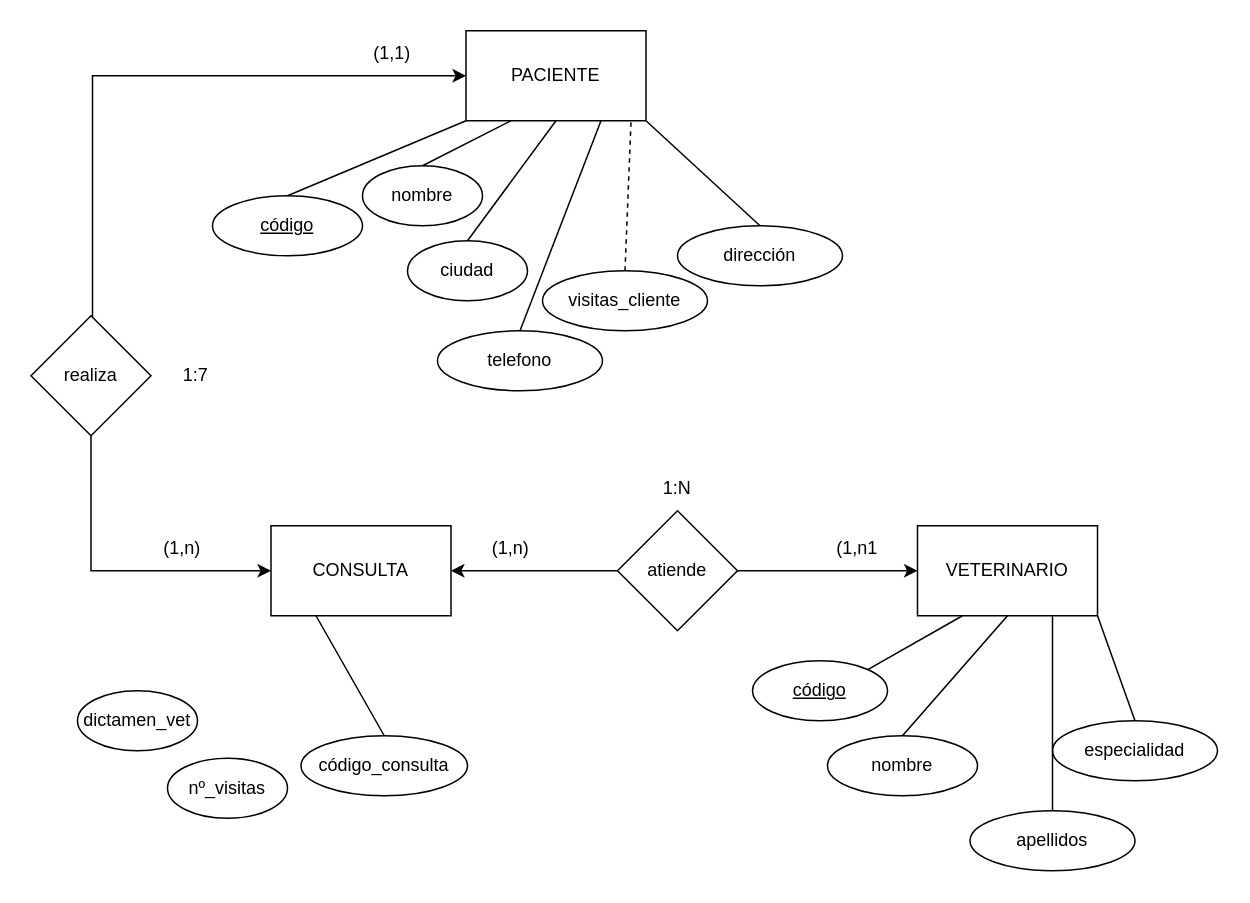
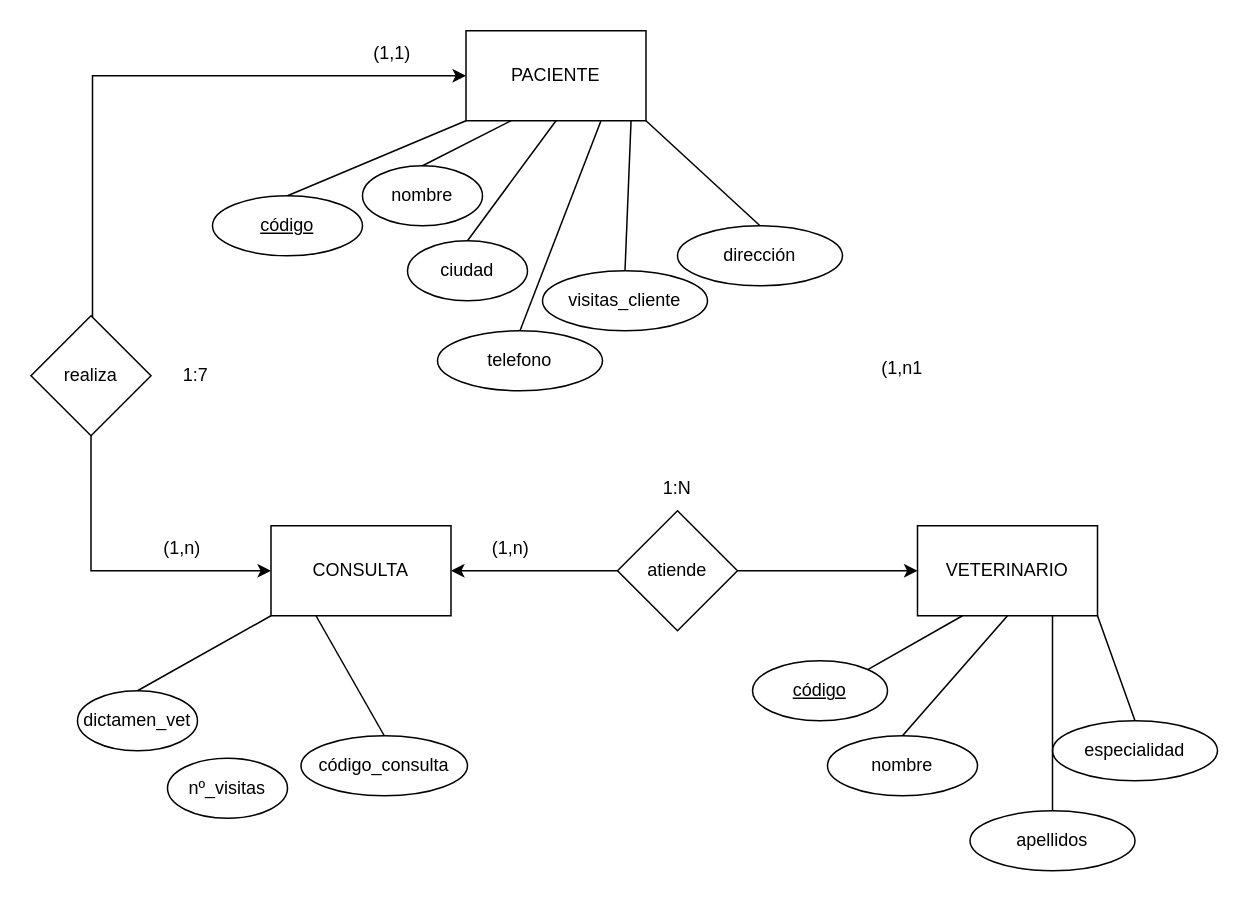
  <mxCell id="0" />
  <mxCell id="1" parent="0" />
  <mxCell id="2" value="CONSULTA" style="rounded=0;whiteSpace=wrap;html=1;" parent="1" vertex="1"><mxGeometry x="180" y="350" width="120" height="60" as="geometry" /></mxCell>
  <mxCell id="3" value="VETERINARIO" style="rounded=0;whiteSpace=wrap;html=1;" parent="1" vertex="1"><mxGeometry x="611" y="350" width="120" height="60" as="geometry" /></mxCell>
  <mxCell id="4" value="PACIENTE" style="rounded=0;whiteSpace=wrap;html=1;" parent="1" vertex="1"><mxGeometry x="310" y="20" width="120" height="60" as="geometry" /></mxCell>
  <mxCell id="5" style="edgeStyle=orthogonalEdgeStyle;rounded=0;orthogonalLoop=1;jettySize=auto;html=1;entryX=1;entryY=0.5;entryDx=0;entryDy=0;" edge="1" parent="1" source="7" target="2"><mxGeometry relative="1" as="geometry"><mxPoint x="311" y="380" as="targetPoint" /></mxGeometry></mxCell>
  <mxCell id="6" style="edgeStyle=orthogonalEdgeStyle;rounded=0;orthogonalLoop=1;jettySize=auto;html=1;entryX=0;entryY=0.5;entryDx=0;entryDy=0;" edge="1" parent="1" source="7" target="3"><mxGeometry relative="1" as="geometry" /></mxCell>
  <mxCell id="7" value="atiende" style="rhombus;whiteSpace=wrap;html=1;" parent="1" vertex="1"><mxGeometry x="411" y="340" width="80" height="80" as="geometry" /></mxCell>
  <mxCell id="8" style="edgeStyle=orthogonalEdgeStyle;rounded=0;orthogonalLoop=1;jettySize=auto;html=1;exitX=0.5;exitY=1;exitDx=0;exitDy=0;entryX=0;entryY=0.5;entryDx=0;entryDy=0;" parent="1" source="10" edge="1" target="2"><mxGeometry relative="1" as="geometry"><mxPoint x="236" y="290" as="targetPoint" /><mxPoint x="61" y="300" as="sourcePoint" /></mxGeometry></mxCell>
  <mxCell id="9" style="edgeStyle=orthogonalEdgeStyle;rounded=0;orthogonalLoop=1;jettySize=auto;html=1;entryX=0;entryY=0.5;entryDx=0;entryDy=0;" edge="1" parent="1" source="10" target="4"><mxGeometry relative="1" as="geometry"><Array as="points"><mxPoint x="61" y="50" /></Array></mxGeometry></mxCell>
  <mxCell id="10" value="realiza" style="rhombus;whiteSpace=wrap;html=1;" parent="1" vertex="1"><mxGeometry x="20" y="210" width="80" height="80" as="geometry" /></mxCell>
  <mxCell id="11" value="dictamen_vet" style="ellipse;whiteSpace=wrap;html=1;" parent="1" vertex="1"><mxGeometry x="51" y="460" width="80" height="40" as="geometry" /></mxCell>
  <mxCell id="12" value="código_consulta" style="ellipse;whiteSpace=wrap;html=1;" parent="1" vertex="1"><mxGeometry x="200" y="490" width="111" height="40" as="geometry" /></mxCell>
  <mxCell id="13" value="&lt;u&gt;código&lt;/u&gt;" style="ellipse;whiteSpace=wrap;html=1;" parent="1" vertex="1"><mxGeometry x="141" y="130" width="100" height="40" as="geometry" /></mxCell>
  <mxCell id="14" value="nombre" style="ellipse;whiteSpace=wrap;html=1;" parent="1" vertex="1"><mxGeometry x="241" y="110" width="80" height="40" as="geometry" /></mxCell>
  <mxCell id="15" value="ciudad" style="ellipse;whiteSpace=wrap;html=1;" parent="1" vertex="1"><mxGeometry x="271" y="160" width="80" height="40" as="geometry" /></mxCell>
  <mxCell id="16" value="telefono" style="ellipse;whiteSpace=wrap;html=1;" parent="1" vertex="1"><mxGeometry x="291" y="220" width="110" height="40" as="geometry" /></mxCell>
+ <mxCell id="17" value="" style="endArrow=none;html=1;rounded=0;entryX=0;entryY=1;entryDx=0;entryDy=0;exitX=0.5;exitY=0;exitDx=0;exitDy=0;" parent="1" source="11" target="2" edge="1"><mxGeometry width="50" height="50" relative="1" as="geometry"><mxPoint x="140" y="460" as="sourcePoint" /><mxPoint x="216" y="420" as="targetPoint" /></mxGeometry></mxCell>
  <mxCell id="18" value="" style="endArrow=none;html=1;rounded=0;entryX=0.25;entryY=1;entryDx=0;entryDy=0;exitX=0.5;exitY=0;exitDx=0;exitDy=0;" parent="1" source="12" target="2" edge="1"><mxGeometry width="50" height="50" relative="1" as="geometry"><mxPoint x="180" y="470" as="sourcePoint" /><mxPoint x="230" y="420" as="targetPoint" /></mxGeometry></mxCell>
  <mxCell id="19" value="" style="endArrow=none;html=1;rounded=0;entryX=0.75;entryY=1;entryDx=0;entryDy=0;exitX=0.5;exitY=0;exitDx=0;exitDy=0;" parent="1" source="16" target="4" edge="1"><mxGeometry width="50" height="50" relative="1" as="geometry"><mxPoint x="430" y="110" as="sourcePoint" /><mxPoint x="480" y="60" as="targetPoint" /></mxGeometry></mxCell>
  <mxCell id="20" value="" style="endArrow=none;html=1;rounded=0;entryX=0.5;entryY=1;entryDx=0;entryDy=0;exitX=0.5;exitY=0;exitDx=0;exitDy=0;" parent="1" source="15" target="4" edge="1"><mxGeometry width="50" height="50" relative="1" as="geometry"><mxPoint x="330" y="160" as="sourcePoint" /><mxPoint x="380" y="110" as="targetPoint" /></mxGeometry></mxCell>
  <mxCell id="21" value="" style="endArrow=none;html=1;rounded=0;entryX=0.25;entryY=1;entryDx=0;entryDy=0;exitX=0.5;exitY=0;exitDx=0;exitDy=0;" parent="1" source="14" target="4" edge="1"><mxGeometry width="50" height="50" relative="1" as="geometry"><mxPoint x="320" y="155" as="sourcePoint" /><mxPoint x="370" y="105" as="targetPoint" /></mxGeometry></mxCell>
  <mxCell id="22" value="" style="endArrow=none;html=1;rounded=0;entryX=0;entryY=1;entryDx=0;entryDy=0;exitX=0.5;exitY=0;exitDx=0;exitDy=0;" parent="1" source="13" target="4" edge="1"><mxGeometry width="50" height="50" relative="1" as="geometry"><mxPoint x="300" y="150" as="sourcePoint" /><mxPoint x="350" y="100" as="targetPoint" /></mxGeometry></mxCell>
  <mxCell id="23" value="nombre" style="ellipse;whiteSpace=wrap;html=1;" vertex="1" parent="1"><mxGeometry x="551" y="490" width="100" height="40" as="geometry" /></mxCell>
  <mxCell id="24" value="apellidos" style="ellipse;whiteSpace=wrap;html=1;" vertex="1" parent="1"><mxGeometry x="646" y="540" width="110" height="40" as="geometry" /></mxCell>
  <mxCell id="25" value="especialidad" style="ellipse;whiteSpace=wrap;html=1;" vertex="1" parent="1"><mxGeometry x="701" y="480" width="110" height="40" as="geometry" /></mxCell>
  <mxCell id="26" value="&lt;u&gt;código&lt;/u&gt;" style="ellipse;whiteSpace=wrap;html=1;" vertex="1" parent="1"><mxGeometry x="501" y="440" width="90" height="40" as="geometry" /></mxCell>
  <mxCell id="27" value="" style="endArrow=none;html=1;rounded=0;entryX=0.25;entryY=1;entryDx=0;entryDy=0;exitX=1;exitY=0;exitDx=0;exitDy=0;" edge="1" parent="1" source="26" target="3"><mxGeometry width="50" height="50" relative="1" as="geometry"><mxPoint x="651" y="480" as="sourcePoint" /><mxPoint x="701" y="430" as="targetPoint" /><Array as="points" /></mxGeometry></mxCell>
  <mxCell id="28" value="" style="endArrow=none;html=1;rounded=0;entryX=0.5;entryY=1;entryDx=0;entryDy=0;exitX=0.5;exitY=0;exitDx=0;exitDy=0;" edge="1" parent="1" source="23" target="3"><mxGeometry width="50" height="50" relative="1" as="geometry"><mxPoint x="621" y="480" as="sourcePoint" /><mxPoint x="681" y="410" as="targetPoint" /></mxGeometry></mxCell>
  <mxCell id="29" value="" style="endArrow=none;html=1;rounded=0;entryX=0.75;entryY=1;entryDx=0;entryDy=0;exitX=0.5;exitY=0;exitDx=0;exitDy=0;" edge="1" parent="1" source="24" target="3"><mxGeometry width="50" height="50" relative="1" as="geometry"><mxPoint x="671" y="500" as="sourcePoint" /><mxPoint x="721" y="450" as="targetPoint" /></mxGeometry></mxCell>
  <mxCell id="30" value="" style="endArrow=none;html=1;rounded=0;exitX=0.5;exitY=0;exitDx=0;exitDy=0;entryX=1;entryY=1;entryDx=0;entryDy=0;" edge="1" parent="1" source="25" target="3"><mxGeometry width="50" height="50" relative="1" as="geometry"><mxPoint x="701" y="490" as="sourcePoint" /><mxPoint x="751" y="440" as="targetPoint" /></mxGeometry></mxCell>
  <mxCell id="31" value="(1,n)" style="text;html=1;strokeColor=none;fillColor=none;align=center;verticalAlign=middle;whiteSpace=wrap;rounded=0;" vertex="1" parent="1"><mxGeometry x="310" y="350" width="60" height="30" as="geometry" /></mxCell>
- <mxCell id="32" value="&lt;div&gt;(1,n1&lt;/div&gt;" style="text;html=1;strokeColor=none;fillColor=none;align=center;verticalAlign=middle;whiteSpace=wrap;rounded=0;" vertex="1" parent="1"><mxGeometry x="541" y="350" width="60" height="30" as="geometry" /></mxCell>
+ <mxCell id="32" value="&lt;div&gt;(1,n1&lt;/div&gt;" style="text;html=1;strokeColor=none;fillColor=none;align=center;verticalAlign=middle;whiteSpace=wrap;rounded=0;" vertex="1" parent="1"><mxGeometry x="571" y="230" width="60" height="30" as="geometry" /></mxCell>
  <mxCell id="33" value="1:N" style="text;html=1;strokeColor=none;fillColor=none;align=center;verticalAlign=middle;whiteSpace=wrap;rounded=0;" vertex="1" parent="1"><mxGeometry x="421" y="310" width="60" height="30" as="geometry" /></mxCell>
  <mxCell id="34" value="1:7" style="text;html=1;strokeColor=none;fillColor=none;align=center;verticalAlign=middle;whiteSpace=wrap;rounded=0;" vertex="1" parent="1"><mxGeometry x="100" y="235" width="60" height="30" as="geometry" /></mxCell>
  <mxCell id="35" value="(1,n)" style="text;html=1;strokeColor=none;fillColor=none;align=center;verticalAlign=middle;whiteSpace=wrap;rounded=0;" vertex="1" parent="1"><mxGeometry x="91" y="350" width="60" height="30" as="geometry" /></mxCell>
  <mxCell id="36" value="(1,1)" style="text;html=1;strokeColor=none;fillColor=none;align=center;verticalAlign=middle;whiteSpace=wrap;rounded=0;" vertex="1" parent="1"><mxGeometry x="231" y="20" width="60" height="30" as="geometry" /></mxCell>
  <mxCell id="37" value="nº_visitas" style="ellipse;whiteSpace=wrap;html=1;" vertex="1" parent="1"><mxGeometry x="111" y="505" width="80" height="40" as="geometry" /></mxCell>
  <mxCell id="38" value="dirección" style="ellipse;whiteSpace=wrap;html=1;" vertex="1" parent="1"><mxGeometry x="451" y="150" width="110" height="40" as="geometry" /></mxCell>
  <mxCell id="39" value="" style="endArrow=none;html=1;rounded=0;entryX=1;entryY=1;entryDx=0;entryDy=0;exitX=0.5;exitY=0;exitDx=0;exitDy=0;" edge="1" parent="1" source="38" target="4"><mxGeometry width="50" height="50" relative="1" as="geometry"><mxPoint x="410" y="222.5" as="sourcePoint" /><mxPoint x="440" y="97.5" as="targetPoint" /></mxGeometry></mxCell>
  <mxCell id="40" value="visitas_cliente" style="ellipse;whiteSpace=wrap;html=1;" vertex="1" parent="1"><mxGeometry x="361" y="180" width="110" height="40" as="geometry" /></mxCell>
- <mxCell id="41" value="" style="endArrow=none;html=1;rounded=0;entryX=0.917;entryY=1;entryDx=0;entryDy=0;exitX=0.5;exitY=0;exitDx=0;exitDy=0;entryPerimeter=0;dashed=1;" edge="1" parent="1" source="40" target="4"><mxGeometry width="50" height="50" relative="1" as="geometry"><mxPoint x="451" y="200" as="sourcePoint" /><mxPoint x="375" y="130" as="targetPoint" /></mxGeometry></mxCell>
+ <mxCell id="41" value="" style="endArrow=none;html=1;rounded=0;entryX=0.917;entryY=1;entryDx=0;entryDy=0;exitX=0.5;exitY=0;exitDx=0;exitDy=0;entryPerimeter=0;" edge="1" parent="1" source="40" target="4"><mxGeometry width="50" height="50" relative="1" as="geometry"><mxPoint x="451" y="200" as="sourcePoint" /><mxPoint x="375" y="130" as="targetPoint" /></mxGeometry></mxCell>
